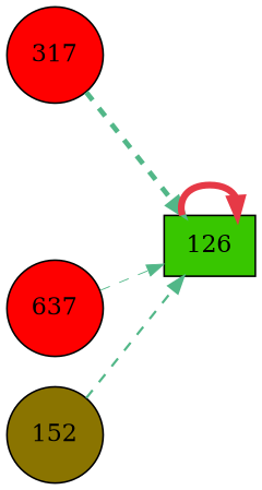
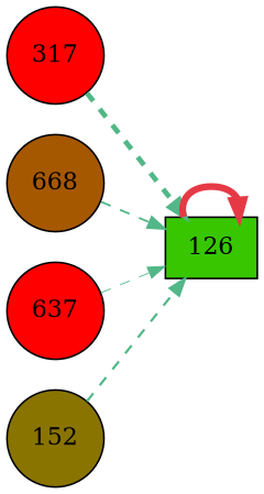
  digraph {
    rankdir=LR
    node [fillcolor="#fe0000" shape=circle style=filled]
    edge [color="#52b788" style=dashed]
    n1 [label=317]
    n2 [fillcolor="#38c600" label=126 shape=box]
+   n3 [fillcolor="#a65800" label=668]
    n4 [label=637]
    n5 [fillcolor="#8a7400" label=152]
    n1 -> n2 [penwidth=3.00]
    n2 -> n2 [color="#e63946" penwidth=4.00 style=""]
+   n3 -> n2 [penwidth=1.16]
    n4 -> n2 [penwidth=0.56]
    n5 -> n2 [penwidth=1.39]
  }
